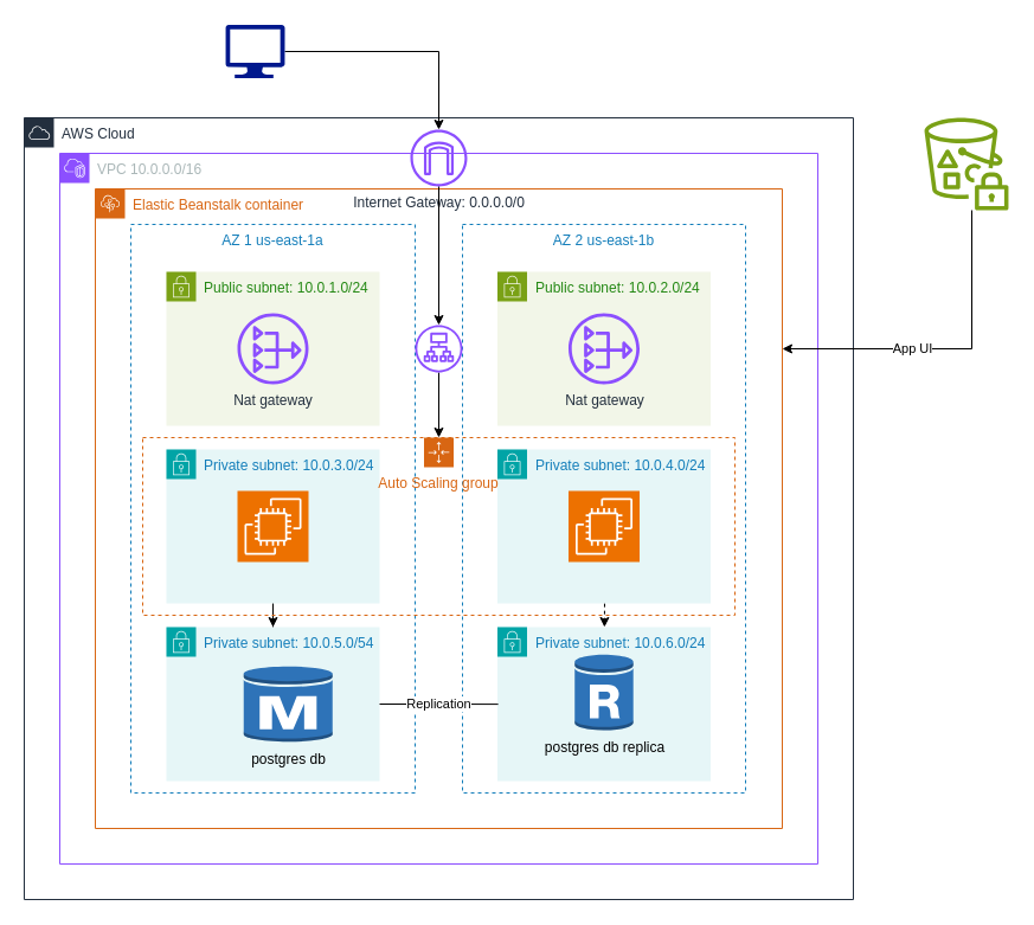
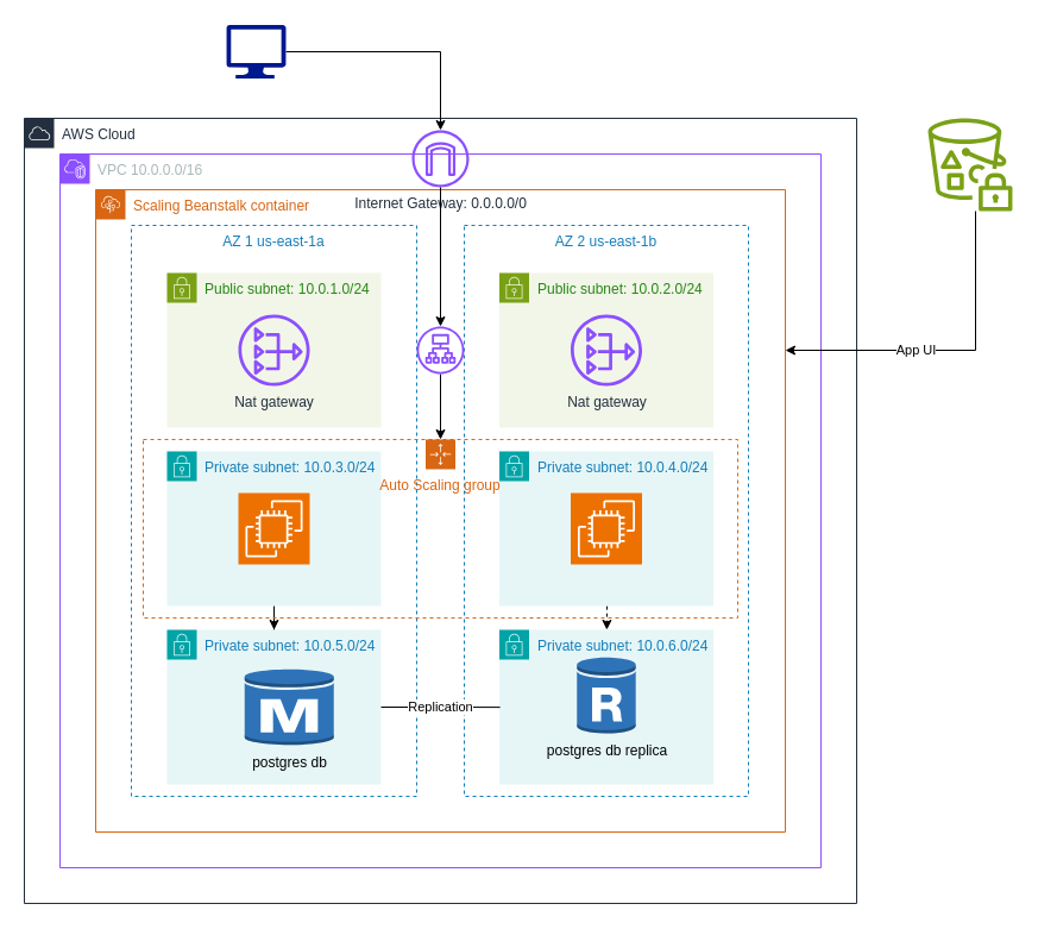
  <mxCell id="0" />
  <mxCell id="1" parent="0" />
  <mxCell id="2" value="AWS Cloud" style="points=[[0,0],[0.25,0],[0.5,0],[0.75,0],[1,0],[1,0.25],[1,0.5],[1,0.75],[1,1],[0.75,1],[0.5,1],[0.25,1],[0,1],[0,0.75],[0,0.5],[0,0.25]];outlineConnect=0;gradientColor=none;html=1;whiteSpace=wrap;fontSize=12;fontStyle=0;container=1;pointerEvents=0;collapsible=0;recursiveResize=0;shape=mxgraph.aws4.group;grIcon=mxgraph.aws4.group_aws_cloud;strokeColor=#232F3E;fillColor=none;verticalAlign=top;align=left;spacingLeft=30;fontColor=#232F3E;dashed=0;" vertex="1" parent="1"><mxGeometry x="20" y="99" width="700" height="660" as="geometry" /></mxCell>
  <mxCell id="3" value="Internet Gateway: 0.0.0.0/0" style="sketch=0;outlineConnect=0;fontColor=#232F3E;gradientColor=none;fillColor=#8C4FFF;strokeColor=none;dashed=0;verticalLabelPosition=bottom;verticalAlign=top;align=center;html=1;fontSize=12;fontStyle=0;aspect=fixed;pointerEvents=1;shape=mxgraph.aws4.internet_gateway;" vertex="1" parent="2"><mxGeometry x="326" y="10" width="48" height="48" as="geometry" /></mxCell>
  <mxCell id="4" value="VPC 10.0.0.0/16" style="points=[[0,0],[0.25,0],[0.5,0],[0.75,0],[1,0],[1,0.25],[1,0.5],[1,0.75],[1,1],[0.75,1],[0.5,1],[0.25,1],[0,1],[0,0.75],[0,0.5],[0,0.25]];outlineConnect=0;gradientColor=none;html=1;whiteSpace=wrap;fontSize=12;fontStyle=0;container=1;pointerEvents=0;collapsible=0;recursiveResize=0;shape=mxgraph.aws4.group;grIcon=mxgraph.aws4.group_vpc2;strokeColor=#8C4FFF;fillColor=none;verticalAlign=top;align=left;spacingLeft=30;fontColor=#AAB7B8;dashed=0;" vertex="1" parent="1"><mxGeometry x="50" y="129" width="640" height="600" as="geometry" /></mxCell>
- <mxCell id="5" value="Elastic Beanstalk container" style="points=[[0,0],[0.25,0],[0.5,0],[0.75,0],[1,0],[1,0.25],[1,0.5],[1,0.75],[1,1],[0.75,1],[0.5,1],[0.25,1],[0,1],[0,0.75],[0,0.5],[0,0.25]];outlineConnect=0;gradientColor=none;html=1;whiteSpace=wrap;fontSize=12;fontStyle=0;container=1;pointerEvents=0;collapsible=0;recursiveResize=0;shape=mxgraph.aws4.group;grIcon=mxgraph.aws4.group_elastic_beanstalk;strokeColor=#D86613;fillColor=none;verticalAlign=top;align=left;spacingLeft=30;fontColor=#D86613;dashed=0;" vertex="1" parent="1"><mxGeometry x="80" y="159" width="580" height="540" as="geometry" /></mxCell>
+ <mxCell id="5" value="Scaling Beanstalk container" style="points=[[0,0],[0.25,0],[0.5,0],[0.75,0],[1,0],[1,0.25],[1,0.5],[1,0.75],[1,1],[0.75,1],[0.5,1],[0.25,1],[0,1],[0,0.75],[0,0.5],[0,0.25]];outlineConnect=0;gradientColor=none;html=1;whiteSpace=wrap;fontSize=12;fontStyle=0;container=1;pointerEvents=0;collapsible=0;recursiveResize=0;shape=mxgraph.aws4.group;grIcon=mxgraph.aws4.group_elastic_beanstalk;strokeColor=#D86613;fillColor=none;verticalAlign=top;align=left;spacingLeft=30;fontColor=#D86613;dashed=0;" vertex="1" parent="1"><mxGeometry x="80" y="159" width="580" height="540" as="geometry" /></mxCell>
  <mxCell id="6" value="AZ 1 us-east-1a" style="fillColor=none;strokeColor=#147EBA;dashed=1;verticalAlign=top;fontStyle=0;fontColor=#147EBA;whiteSpace=wrap;html=1;" vertex="1" parent="5"><mxGeometry x="30" y="30" width="240" height="480" as="geometry" /></mxCell>
  <mxCell id="7" value="AZ 2 us-east-1b" style="fillColor=none;strokeColor=#147EBA;dashed=1;verticalAlign=top;fontStyle=0;fontColor=#147EBA;whiteSpace=wrap;html=1;" vertex="1" parent="5"><mxGeometry x="310" y="30" width="239" height="480" as="geometry" /></mxCell>
  <mxCell id="8" value="Public subnet: 10.0.1.0/24" style="points=[[0,0],[0.25,0],[0.5,0],[0.75,0],[1,0],[1,0.25],[1,0.5],[1,0.75],[1,1],[0.75,1],[0.5,1],[0.25,1],[0,1],[0,0.75],[0,0.5],[0,0.25]];outlineConnect=0;gradientColor=none;html=1;whiteSpace=wrap;fontSize=12;fontStyle=0;container=1;pointerEvents=0;collapsible=0;recursiveResize=0;shape=mxgraph.aws4.group;grIcon=mxgraph.aws4.group_security_group;grStroke=0;strokeColor=#7AA116;fillColor=#F2F6E8;verticalAlign=top;align=left;spacingLeft=30;fontColor=#248814;dashed=0;" vertex="1" parent="5"><mxGeometry x="60" y="70" width="180" height="130" as="geometry" /></mxCell>
  <mxCell id="9" value="Nat gateway" style="sketch=0;outlineConnect=0;fontColor=#232F3E;gradientColor=none;fillColor=#8C4FFF;strokeColor=none;dashed=0;verticalLabelPosition=bottom;verticalAlign=top;align=center;html=1;fontSize=12;fontStyle=0;aspect=fixed;pointerEvents=1;shape=mxgraph.aws4.nat_gateway;" vertex="1" parent="8"><mxGeometry x="60" y="35" width="60" height="60" as="geometry" /></mxCell>
  <mxCell id="10" style="edgeStyle=orthogonalEdgeStyle;rounded=0;orthogonalLoop=1;jettySize=auto;html=1;" edge="1" parent="5" source="11" target="12"><mxGeometry relative="1" as="geometry" /></mxCell>
  <mxCell id="11" value="Private subnet: 10.0.3.0/24" style="points=[[0,0],[0.25,0],[0.5,0],[0.75,0],[1,0],[1,0.25],[1,0.5],[1,0.75],[1,1],[0.75,1],[0.5,1],[0.25,1],[0,1],[0,0.75],[0,0.5],[0,0.25]];outlineConnect=0;gradientColor=none;html=1;whiteSpace=wrap;fontSize=12;fontStyle=0;container=1;pointerEvents=0;collapsible=0;recursiveResize=0;shape=mxgraph.aws4.group;grIcon=mxgraph.aws4.group_security_group;grStroke=0;strokeColor=#00A4A6;fillColor=#E6F6F7;verticalAlign=top;align=left;spacingLeft=30;fontColor=#147EBA;dashed=0;" vertex="1" parent="5"><mxGeometry x="60" y="220" width="180" height="130" as="geometry" /></mxCell>
- <mxCell id="12" value="Private subnet: 10.0.5.0/54" style="points=[[0,0],[0.25,0],[0.5,0],[0.75,0],[1,0],[1,0.25],[1,0.5],[1,0.75],[1,1],[0.75,1],[0.5,1],[0.25,1],[0,1],[0,0.75],[0,0.5],[0,0.25]];outlineConnect=0;gradientColor=none;html=1;whiteSpace=wrap;fontSize=12;fontStyle=0;container=1;pointerEvents=0;collapsible=0;recursiveResize=0;shape=mxgraph.aws4.group;grIcon=mxgraph.aws4.group_security_group;grStroke=0;strokeColor=#00A4A6;fillColor=#E6F6F7;verticalAlign=top;align=left;spacingLeft=30;fontColor=#147EBA;dashed=0;" vertex="1" parent="5"><mxGeometry x="60" y="370" width="180" height="130" as="geometry" /></mxCell>
+ <mxCell id="12" value="Private subnet: 10.0.5.0/24" style="points=[[0,0],[0.25,0],[0.5,0],[0.75,0],[1,0],[1,0.25],[1,0.5],[1,0.75],[1,1],[0.75,1],[0.5,1],[0.25,1],[0,1],[0,0.75],[0,0.5],[0,0.25]];outlineConnect=0;gradientColor=none;html=1;whiteSpace=wrap;fontSize=12;fontStyle=0;container=1;pointerEvents=0;collapsible=0;recursiveResize=0;shape=mxgraph.aws4.group;grIcon=mxgraph.aws4.group_security_group;grStroke=0;strokeColor=#00A4A6;fillColor=#E6F6F7;verticalAlign=top;align=left;spacingLeft=30;fontColor=#147EBA;dashed=0;" vertex="1" parent="5"><mxGeometry x="60" y="370" width="180" height="130" as="geometry" /></mxCell>
  <mxCell id="13" value="Public subnet: 10.0.2.0/24" style="points=[[0,0],[0.25,0],[0.5,0],[0.75,0],[1,0],[1,0.25],[1,0.5],[1,0.75],[1,1],[0.75,1],[0.5,1],[0.25,1],[0,1],[0,0.75],[0,0.5],[0,0.25]];outlineConnect=0;gradientColor=none;html=1;whiteSpace=wrap;fontSize=12;fontStyle=0;container=1;pointerEvents=0;collapsible=0;recursiveResize=0;shape=mxgraph.aws4.group;grIcon=mxgraph.aws4.group_security_group;grStroke=0;strokeColor=#7AA116;fillColor=#F2F6E8;verticalAlign=top;align=left;spacingLeft=30;fontColor=#248814;dashed=0;" vertex="1" parent="5"><mxGeometry x="339.5" y="70" width="180" height="130" as="geometry" /></mxCell>
  <mxCell id="14" value="Nat gateway" style="sketch=0;outlineConnect=0;fontColor=#232F3E;gradientColor=none;fillColor=#8C4FFF;strokeColor=none;dashed=0;verticalLabelPosition=bottom;verticalAlign=top;align=center;html=1;fontSize=12;fontStyle=0;aspect=fixed;pointerEvents=1;shape=mxgraph.aws4.nat_gateway;" vertex="1" parent="13"><mxGeometry x="60" y="35" width="60" height="60" as="geometry" /></mxCell>
  <mxCell id="15" value="Private subnet: 10.0.4.0/24" style="points=[[0,0],[0.25,0],[0.5,0],[0.75,0],[1,0],[1,0.25],[1,0.5],[1,0.75],[1,1],[0.75,1],[0.5,1],[0.25,1],[0,1],[0,0.75],[0,0.5],[0,0.25]];outlineConnect=0;gradientColor=none;html=1;whiteSpace=wrap;fontSize=12;fontStyle=0;container=1;pointerEvents=0;collapsible=0;recursiveResize=0;shape=mxgraph.aws4.group;grIcon=mxgraph.aws4.group_security_group;grStroke=0;strokeColor=#00A4A6;fillColor=#E6F6F7;verticalAlign=top;align=left;spacingLeft=30;fontColor=#147EBA;dashed=0;" vertex="1" parent="5"><mxGeometry x="339.5" y="220" width="180" height="130" as="geometry" /></mxCell>
  <mxCell id="16" value="Private subnet: 10.0.6.0/24" style="points=[[0,0],[0.25,0],[0.5,0],[0.75,0],[1,0],[1,0.25],[1,0.5],[1,0.75],[1,1],[0.75,1],[0.5,1],[0.25,1],[0,1],[0,0.75],[0,0.5],[0,0.25]];outlineConnect=0;gradientColor=none;html=1;whiteSpace=wrap;fontSize=12;fontStyle=0;container=1;pointerEvents=0;collapsible=0;recursiveResize=0;shape=mxgraph.aws4.group;grIcon=mxgraph.aws4.group_security_group;grStroke=0;strokeColor=#00A4A6;fillColor=#E6F6F7;verticalAlign=top;align=left;spacingLeft=30;fontColor=#147EBA;dashed=0;" vertex="1" parent="5"><mxGeometry x="339.5" y="370" width="180" height="130" as="geometry" /></mxCell>
  <mxCell id="17" value="postgres db replica" style="outlineConnect=0;dashed=0;verticalLabelPosition=bottom;verticalAlign=top;align=center;html=1;shape=mxgraph.aws3.rds_db_instance_read_replica;fillColor=#2E73B8;gradientColor=none;" vertex="1" parent="16"><mxGeometry x="65.25" y="22" width="49.5" height="66" as="geometry" /></mxCell>
  <mxCell id="18" style="edgeStyle=orthogonalEdgeStyle;rounded=0;orthogonalLoop=1;jettySize=auto;html=1;" edge="1" parent="5" source="19" target="20"><mxGeometry relative="1" as="geometry" /></mxCell>
  <mxCell id="19" value="" style="sketch=0;outlineConnect=0;fontColor=#232F3E;gradientColor=none;fillColor=#8C4FFF;strokeColor=none;dashed=0;verticalLabelPosition=bottom;verticalAlign=top;align=center;html=1;fontSize=12;fontStyle=0;aspect=fixed;pointerEvents=1;shape=mxgraph.aws4.application_load_balancer;" vertex="1" parent="5"><mxGeometry x="270" y="115" width="40" height="40" as="geometry" /></mxCell>
  <mxCell id="20" value="Auto Scaling group" style="points=[[0,0],[0.25,0],[0.5,0],[0.75,0],[1,0],[1,0.25],[1,0.5],[1,0.75],[1,1],[0.75,1],[0.5,1],[0.25,1],[0,1],[0,0.75],[0,0.5],[0,0.25]];outlineConnect=0;gradientColor=none;html=1;whiteSpace=wrap;fontSize=12;fontStyle=0;container=1;pointerEvents=0;collapsible=0;recursiveResize=0;shape=mxgraph.aws4.groupCenter;grIcon=mxgraph.aws4.group_auto_scaling_group;grStroke=1;strokeColor=#D86613;fillColor=none;verticalAlign=top;align=center;fontColor=#D86613;dashed=1;spacingTop=25;" vertex="1" parent="5"><mxGeometry x="40" y="210" width="500" height="150" as="geometry" /></mxCell>
  <mxCell id="21" value="" style="sketch=0;points=[[0,0,0],[0.25,0,0],[0.5,0,0],[0.75,0,0],[1,0,0],[0,1,0],[0.25,1,0],[0.5,1,0],[0.75,1,0],[1,1,0],[0,0.25,0],[0,0.5,0],[0,0.75,0],[1,0.25,0],[1,0.5,0],[1,0.75,0]];outlineConnect=0;fontColor=#232F3E;fillColor=#ED7100;strokeColor=#ffffff;dashed=0;verticalLabelPosition=bottom;verticalAlign=top;align=center;html=1;fontSize=12;fontStyle=0;aspect=fixed;shape=mxgraph.aws4.resourceIcon;resIcon=mxgraph.aws4.ec2;" vertex="1" parent="20"><mxGeometry x="80" y="45" width="60" height="60" as="geometry" /></mxCell>
  <mxCell id="22" value="" style="sketch=0;points=[[0,0,0],[0.25,0,0],[0.5,0,0],[0.75,0,0],[1,0,0],[0,1,0],[0.25,1,0],[0.5,1,0],[0.75,1,0],[1,1,0],[0,0.25,0],[0,0.5,0],[0,0.75,0],[1,0.25,0],[1,0.5,0],[1,0.75,0]];outlineConnect=0;fontColor=#232F3E;fillColor=#ED7100;strokeColor=#ffffff;dashed=0;verticalLabelPosition=bottom;verticalAlign=top;align=center;html=1;fontSize=12;fontStyle=0;aspect=fixed;shape=mxgraph.aws4.resourceIcon;resIcon=mxgraph.aws4.ec2;" vertex="1" parent="20"><mxGeometry x="359.5" y="45" width="60" height="60" as="geometry" /></mxCell>
  <mxCell id="23" value="Replication" style="edgeStyle=orthogonalEdgeStyle;rounded=0;orthogonalLoop=1;jettySize=auto;html=1;entryX=0.126;entryY=0.844;entryDx=0;entryDy=0;entryPerimeter=0;endArrow=none;" edge="1" parent="5" source="12" target="7"><mxGeometry relative="1" as="geometry" /></mxCell>
  <mxCell id="24" value="postgres db" style="outlineConnect=0;dashed=0;verticalLabelPosition=bottom;verticalAlign=top;align=center;html=1;shape=mxgraph.aws3.rds_db_instance;fillColor=#2E73B8;gradientColor=none;" vertex="1" parent="5"><mxGeometry x="125.25" y="402" width="75" height="66" as="geometry" /></mxCell>
  <mxCell id="25" value="" style="endArrow=classic;html=1;rounded=0;exitX=0.502;exitY=0.667;exitDx=0;exitDy=0;exitPerimeter=0;dashed=1;" edge="1" parent="5" source="7" target="16"><mxGeometry width="50" height="50" relative="1" as="geometry"><mxPoint x="370" y="330" as="sourcePoint" /><mxPoint x="420" y="280" as="targetPoint" /></mxGeometry></mxCell>
  <mxCell id="26" style="edgeStyle=orthogonalEdgeStyle;rounded=0;orthogonalLoop=1;jettySize=auto;html=1;" edge="1" parent="1" source="27" target="3"><mxGeometry relative="1" as="geometry"><mxPoint x="346" y="43" as="targetPoint" /></mxGeometry></mxCell>
  <mxCell id="27" value="" style="sketch=0;aspect=fixed;pointerEvents=1;shadow=0;dashed=0;html=1;strokeColor=none;labelPosition=center;verticalLabelPosition=bottom;verticalAlign=top;align=center;fillColor=#00188D;shape=mxgraph.azure.computer" vertex="1" parent="1"><mxGeometry x="190" y="20.5" width="50" height="45" as="geometry" /></mxCell>
  <mxCell id="28" style="edgeStyle=orthogonalEdgeStyle;rounded=0;orthogonalLoop=1;jettySize=auto;html=1;" edge="1" parent="1" source="3" target="19"><mxGeometry relative="1" as="geometry" /></mxCell>
  <mxCell id="29" value="App UI" style="edgeStyle=orthogonalEdgeStyle;rounded=0;orthogonalLoop=1;jettySize=auto;html=1;entryX=1;entryY=0.25;entryDx=0;entryDy=0;" edge="1" parent="1" source="30" target="5"><mxGeometry x="0.206" relative="1" as="geometry"><Array as="points"><mxPoint x="820" y="294" /></Array><mxPoint as="offset" /></mxGeometry></mxCell>
  <mxCell id="30" value="" style="sketch=0;outlineConnect=0;fontColor=#232F3E;gradientColor=none;fillColor=#7AA116;strokeColor=none;dashed=0;verticalLabelPosition=bottom;verticalAlign=top;align=center;html=1;fontSize=12;fontStyle=0;aspect=fixed;pointerEvents=1;shape=mxgraph.aws4.s3_object_lock;" vertex="1" parent="1"><mxGeometry x="780" y="99" width="71" height="78" as="geometry" /></mxCell>
